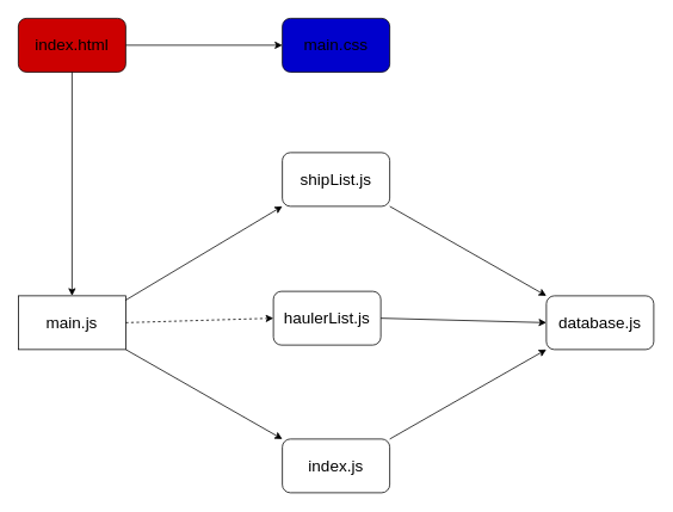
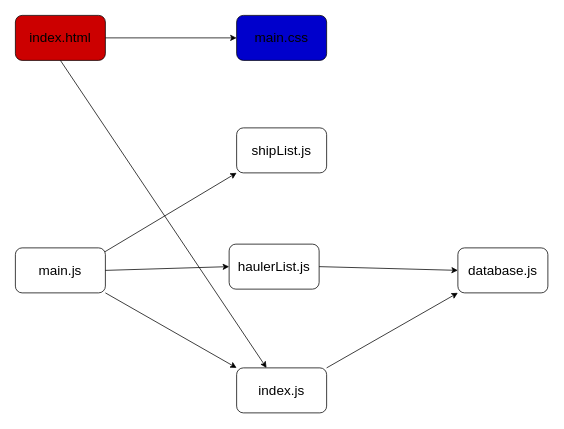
  <mxCell id="0" />
  <mxCell id="1" parent="0" />
- <mxCell id="2" value="&lt;font style=&quot;font-size: 18px;&quot;&gt;main.js&lt;/font&gt;" style="whiteSpace=wrap;html=1;rounded=0;" vertex="1" parent="1"><mxGeometry x="20" y="330" width="120" height="60" as="geometry" /></mxCell>
+ <mxCell id="2" value="&lt;font style=&quot;font-size: 18px;&quot;&gt;main.js&lt;/font&gt;" style="rounded=1;whiteSpace=wrap;html=1;" vertex="1" parent="1"><mxGeometry x="20" y="330" width="120" height="60" as="geometry" /></mxCell>
  <mxCell id="3" value="database.js" style="rounded=1;whiteSpace=wrap;html=1;fontSize=18;" vertex="1" parent="1"><mxGeometry x="610" y="330" width="120" height="60" as="geometry" /></mxCell>
  <mxCell id="4" value="shipList.js" style="rounded=1;whiteSpace=wrap;html=1;fontSize=18;" vertex="1" parent="1"><mxGeometry x="315" y="170" width="120" height="60" as="geometry" /></mxCell>
  <mxCell id="5" value="index.js" style="rounded=1;whiteSpace=wrap;html=1;fontSize=18;" vertex="1" parent="1"><mxGeometry x="315" y="490" width="120" height="60" as="geometry" /></mxCell>
  <mxCell id="6" value="haulerList.js" style="rounded=1;whiteSpace=wrap;html=1;fontSize=18;" vertex="1" parent="1"><mxGeometry x="305" y="325" width="120" height="60" as="geometry" /></mxCell>
  <mxCell id="7" value="" style="endArrow=classic;html=1;fontSize=18;exitX=0.996;exitY=0.085;exitDx=0;exitDy=0;exitPerimeter=0;entryX=0;entryY=1;entryDx=0;entryDy=0;" edge="1" parent="1" source="2" target="4"><mxGeometry width="50" height="50" relative="1" as="geometry"><mxPoint x="780" y="350" as="sourcePoint" /><mxPoint x="830" y="300" as="targetPoint" /></mxGeometry></mxCell>
  <mxCell id="8" value="" style="endArrow=classic;html=1;fontSize=18;exitX=1;exitY=1;exitDx=0;exitDy=0;entryX=0;entryY=0;entryDx=0;entryDy=0;" edge="1" parent="1" source="2" target="5"><mxGeometry width="50" height="50" relative="1" as="geometry"><mxPoint x="780" y="350" as="sourcePoint" /><mxPoint x="830" y="300" as="targetPoint" /></mxGeometry></mxCell>
- <mxCell id="9" value="" style="endArrow=classic;html=1;fontSize=18;exitX=1;exitY=0.5;exitDx=0;exitDy=0;entryX=0;entryY=0.5;entryDx=0;entryDy=0;dashed=1;" edge="1" parent="1" source="2" target="6"><mxGeometry width="50" height="50" relative="1" as="geometry"><mxPoint x="780" y="350" as="sourcePoint" /><mxPoint x="830" y="300" as="targetPoint" /></mxGeometry></mxCell>
- <mxCell id="10" value="" style="endArrow=classic;html=1;fontSize=18;exitX=1;exitY=1;exitDx=0;exitDy=0;entryX=0;entryY=0;entryDx=0;entryDy=0;" edge="1" parent="1" source="4" target="3"><mxGeometry width="50" height="50" relative="1" as="geometry"><mxPoint x="780" y="350" as="sourcePoint" /><mxPoint x="830" y="300" as="targetPoint" /></mxGeometry></mxCell>
+ <mxCell id="9" value="" style="endArrow=classic;html=1;fontSize=18;exitX=1;exitY=0.5;exitDx=0;exitDy=0;entryX=0;entryY=0.5;entryDx=0;entryDy=0;" edge="1" parent="1" source="2" target="6"><mxGeometry width="50" height="50" relative="1" as="geometry"><mxPoint x="780" y="350" as="sourcePoint" /><mxPoint x="830" y="300" as="targetPoint" /></mxGeometry></mxCell>
  <mxCell id="11" value="" style="endArrow=classic;html=1;fontSize=18;exitX=1;exitY=0;exitDx=0;exitDy=0;entryX=0;entryY=1;entryDx=0;entryDy=0;" edge="1" parent="1" source="5" target="3"><mxGeometry width="50" height="50" relative="1" as="geometry"><mxPoint x="780" y="350" as="sourcePoint" /><mxPoint x="830" y="300" as="targetPoint" /></mxGeometry></mxCell>
  <mxCell id="12" value="" style="endArrow=classic;html=1;fontSize=18;exitX=1;exitY=0.5;exitDx=0;exitDy=0;entryX=0;entryY=0.5;entryDx=0;entryDy=0;" edge="1" parent="1" source="6" target="3"><mxGeometry width="50" height="50" relative="1" as="geometry"><mxPoint x="780" y="350" as="sourcePoint" /><mxPoint x="830" y="300" as="targetPoint" /></mxGeometry></mxCell>
  <mxCell id="13" value="index.html" style="rounded=1;whiteSpace=wrap;html=1;fontSize=18;fillColor=#CC0000;" vertex="1" parent="1"><mxGeometry x="20" y="20" width="120" height="60" as="geometry" /></mxCell>
  <mxCell id="14" value="main.css" style="rounded=1;whiteSpace=wrap;html=1;fontSize=18;fillColor=#0000CC;" vertex="1" parent="1"><mxGeometry x="315" y="20" width="120" height="60" as="geometry" /></mxCell>
  <mxCell id="15" value="" style="endArrow=classic;html=1;fontSize=18;exitX=1;exitY=0.5;exitDx=0;exitDy=0;entryX=0;entryY=0.5;entryDx=0;entryDy=0;" edge="1" parent="1" source="13" target="14"><mxGeometry width="50" height="50" relative="1" as="geometry"><mxPoint x="780" y="230" as="sourcePoint" /><mxPoint x="830" y="180" as="targetPoint" /></mxGeometry></mxCell>
- <mxCell id="16" value="" style="endArrow=classic;html=1;fontSize=18;exitX=0.5;exitY=1;exitDx=0;exitDy=0;entryX=0.5;entryY=0;entryDx=0;entryDy=0;" edge="1" parent="1" source="13" target="2"><mxGeometry width="50" height="50" relative="1" as="geometry"><mxPoint x="80" y="110" as="sourcePoint" /><mxPoint x="830" y="180" as="targetPoint" /></mxGeometry></mxCell>
+ <mxCell id="16" value="" style="endArrow=classic;html=1;fontSize=18;exitX=0.5;exitY=1;exitDx=0;exitDy=0;" edge="1" parent="1" source="13" target="5"><mxGeometry width="50" height="50" relative="1" as="geometry"><mxPoint x="80" y="110" as="sourcePoint" /><mxPoint x="830" y="180" as="targetPoint" /></mxGeometry></mxCell>
